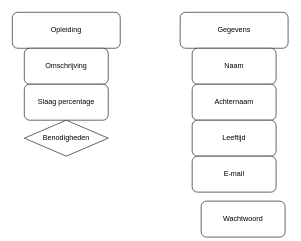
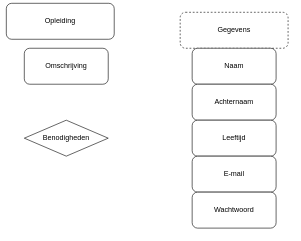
  <mxCell id="0" />
  <mxCell id="1" parent="0" />
- <mxCell id="2" value="Opleiding" style="rounded=1;whiteSpace=wrap;html=1;" vertex="1" parent="1"><mxGeometry x="20" y="20" width="180" height="60" as="geometry" /></mxCell>
- <mxCell id="3" value="Gegevens" style="rounded=1;whiteSpace=wrap;html=1;" vertex="1" parent="1"><mxGeometry x="300" y="20" width="180" height="60" as="geometry" /></mxCell>
+ <mxCell id="2" value="Opleiding" style="rounded=1;whiteSpace=wrap;html=1;" vertex="1" parent="1"><mxGeometry x="10" y="5" width="180" height="60" as="geometry" /></mxCell>
+ <mxCell id="3" value="Gegevens" style="rounded=1;whiteSpace=wrap;html=1;dashed=1;" vertex="1" parent="1"><mxGeometry x="300" y="20" width="180" height="60" as="geometry" /></mxCell>
  <mxCell id="4" value="Omschrijving" style="rounded=1;whiteSpace=wrap;html=1;" vertex="1" parent="1"><mxGeometry x="40" y="80" width="140" height="60" as="geometry" /></mxCell>
- <mxCell id="5" value="Slaag percentage" style="rounded=1;whiteSpace=wrap;html=1;" vertex="1" parent="1"><mxGeometry x="40" y="140" width="140" height="60" as="geometry" /></mxCell>
  <mxCell id="6" value="Benodigheden" style="rhombus;whiteSpace=wrap;html=1;" vertex="1" parent="1"><mxGeometry x="40" y="200" width="140" height="60" as="geometry" /></mxCell>
  <mxCell id="7" value="Naam" style="rounded=1;whiteSpace=wrap;html=1;" vertex="1" parent="1"><mxGeometry x="320" y="80" width="140" height="60" as="geometry" /></mxCell>
  <mxCell id="8" value="Achternaam" style="rounded=1;whiteSpace=wrap;html=1;" vertex="1" parent="1"><mxGeometry x="320" y="140" width="140" height="60" as="geometry" /></mxCell>
  <mxCell id="9" value="Leeftijd" style="rounded=1;whiteSpace=wrap;html=1;" vertex="1" parent="1"><mxGeometry x="320" y="200" width="140" height="60" as="geometry" /></mxCell>
  <mxCell id="10" value="E-mail" style="rounded=1;whiteSpace=wrap;html=1;" vertex="1" parent="1"><mxGeometry x="320" y="260" width="140" height="60" as="geometry" /></mxCell>
- <mxCell id="11" value="Wachtwoord" style="rounded=1;whiteSpace=wrap;html=1;" vertex="1" parent="1"><mxGeometry x="335" y="335" width="140" height="60" as="geometry" /></mxCell>
+ <mxCell id="11" value="Wachtwoord" style="rounded=1;whiteSpace=wrap;html=1;" vertex="1" parent="1"><mxGeometry x="320" y="320" width="140" height="60" as="geometry" /></mxCell>
